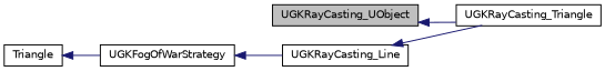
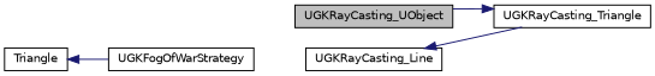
  digraph {
    rankdir=LR
    node [color=black fillcolor=white fontname=Helvetica fontsize=10 shape=record style=filled]
    edge [color=midnightblue dir=back fontname=Helvetica fontsize=10 labelfontname=Helvetica labelfontsize=10 style=solid]
    n1 [fillcolor=grey75 fontcolor=black height=0.2 label=UGKRayCasting_UObject width=0.4]
    n2 [height=0.2 label=UGKRayCasting_Triangle width=0.4]
    n3 [height=0.2 label=UGKRayCasting_Line width=0.4]
    n4 [height=0.2 label=UGKFogOfWarStrategy width=0.4]
    n5 [height=0.2 label=Triangle width=0.4]
-   n1 -> n2
+   n2 -> n1
    n3 -> n2
-   n4 -> n3
    n5 -> n4
  }
